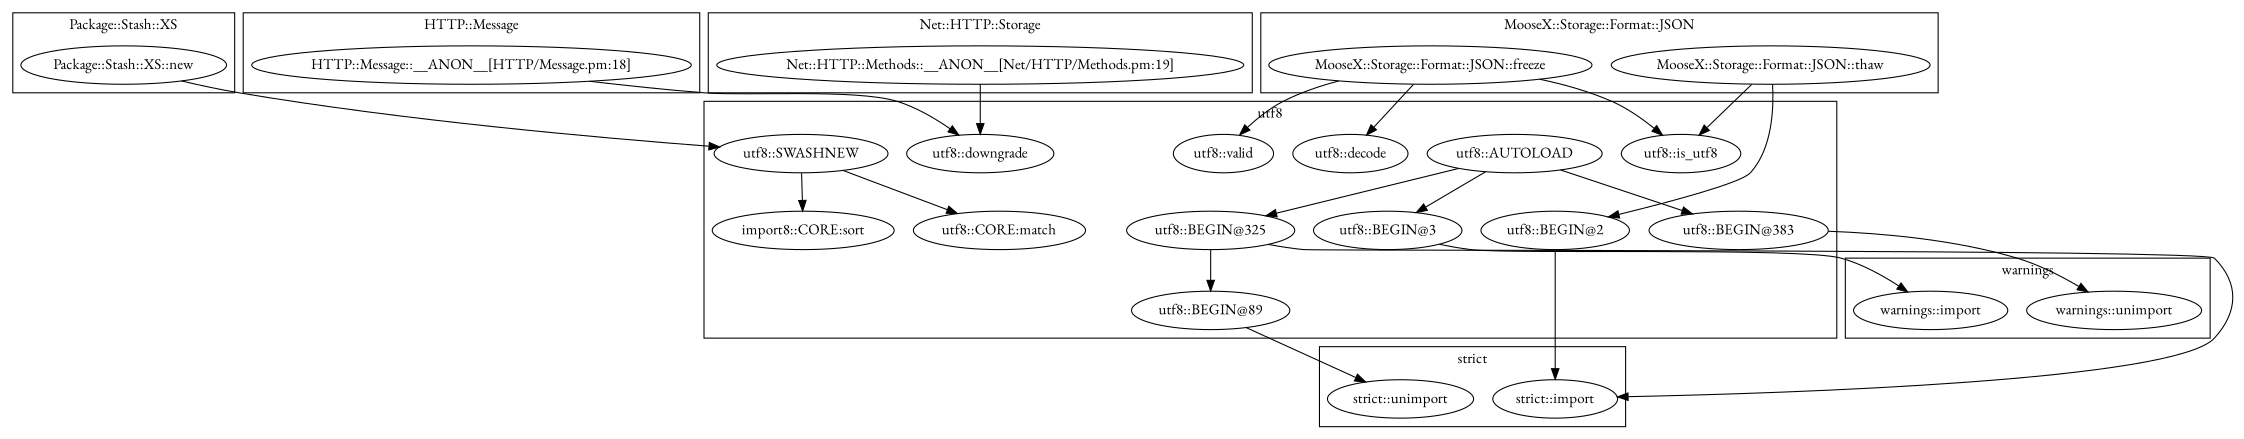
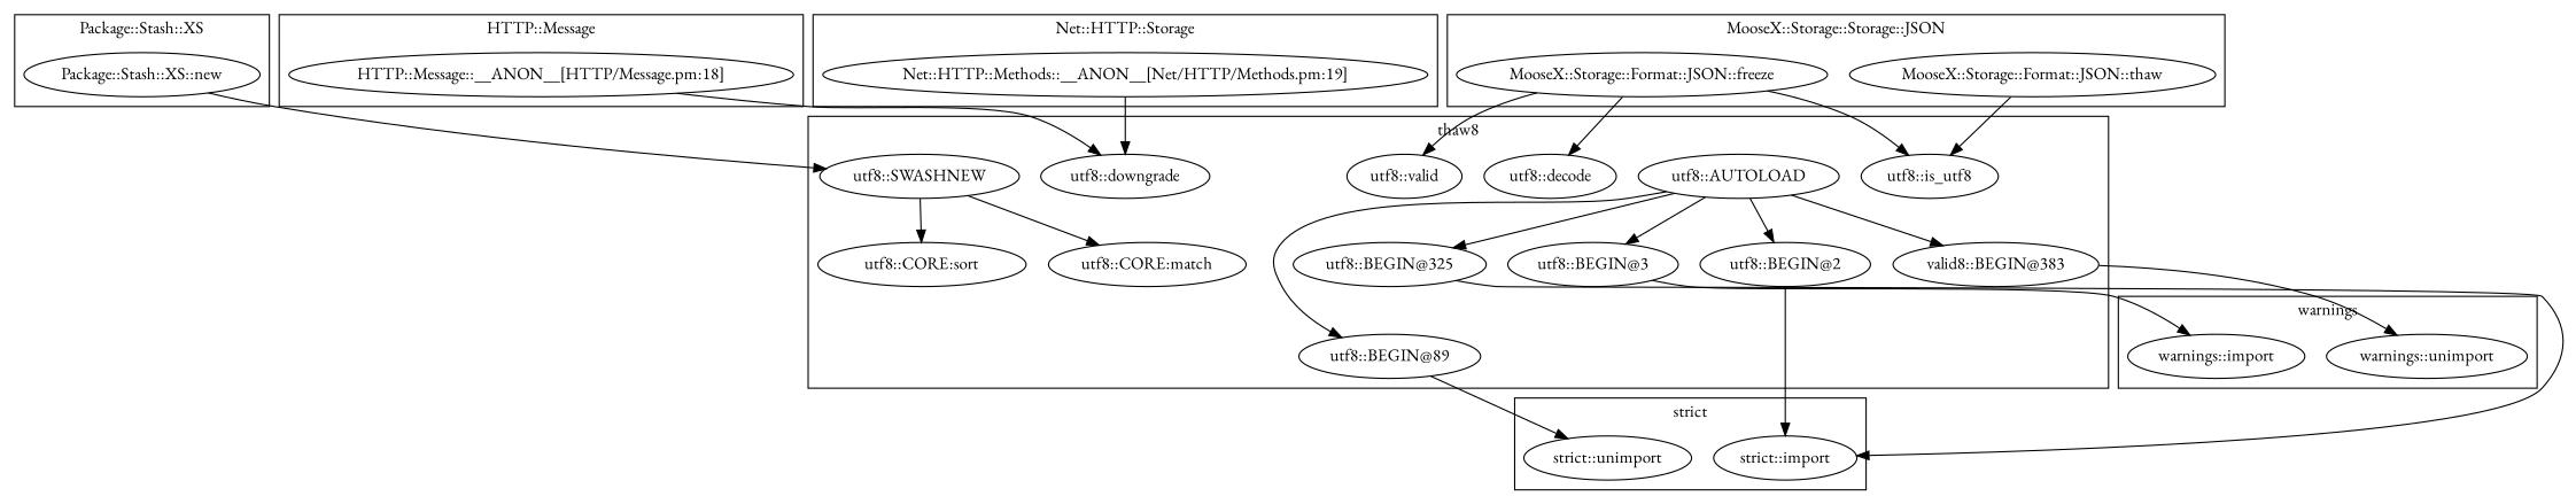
  digraph {
    fontname="EB Garamond"
    node [fontname="EB Garamond"]
    edge [fontname="EB Garamond"]
    "Package::Stash::XS::new"
    "warnings::unimport"
    "warnings::import"
    "MooseX::Storage::Format::JSON::thaw"
    "MooseX::Storage::Format::JSON::freeze"
    "utf8::is_utf8"
    "utf8::AUTOLOAD"
    "utf8::CORE:match"
-   "utf8::CORE:sort" [label="import8::CORE:sort"]
+   "utf8::CORE:sort"
    "utf8::BEGIN@2"
-   "utf8::BEGIN@383"
+   "utf8::BEGIN@383" [label="valid8::BEGIN@383"]
    "utf8::SWASHNEW"
    "utf8::BEGIN@3"
    "utf8::downgrade"
    "utf8::BEGIN@325"
    "utf8::BEGIN@89"
    "utf8::decode"
    "utf8::valid"
    "HTTP::Message::__ANON__[HTTP/Message.pm:18]"
    "strict::import"
    "strict::unimport"
    "Net::HTTP::Methods::__ANON__[Net/HTTP/Methods.pm:19]"
    subgraph cluster_1 {
      label="Package::Stash::XS"
      "Package::Stash::XS::new"
    }
    subgraph cluster_2 {
      label=warnings
      "warnings::unimport"
      "warnings::import"
    }
    subgraph cluster_3 {
-     label="MooseX::Storage::Format::JSON"
+     label="MooseX::Storage::Storage::JSON"
      "MooseX::Storage::Format::JSON::thaw"
      "MooseX::Storage::Format::JSON::freeze"
    }
    subgraph cluster_4 {
-     label=utf8
+     label=thaw8
      "utf8::is_utf8"
      "utf8::AUTOLOAD"
      "utf8::CORE:match"
      "utf8::CORE:sort"
      "utf8::BEGIN@2"
      "utf8::BEGIN@383"
      "utf8::SWASHNEW"
      "utf8::BEGIN@3"
      "utf8::downgrade"
      "utf8::BEGIN@325"
      "utf8::BEGIN@89"
      "utf8::decode"
      "utf8::valid"
    }
    subgraph cluster_5 {
      label="HTTP::Message"
      "HTTP::Message::__ANON__[HTTP/Message.pm:18]"
    }
    subgraph cluster_6 {
      label="strict"
      "strict::import"
      "strict::unimport"
    }
    subgraph cluster_7 {
      label="Net::HTTP::Storage"
      "Net::HTTP::Methods::__ANON__[Net/HTTP/Methods.pm:19]"
    }
    "Package::Stash::XS::new" -> "utf8::SWASHNEW"
    "MooseX::Storage::Format::JSON::thaw" -> "utf8::is_utf8"
    "MooseX::Storage::Format::JSON::freeze" -> "utf8::is_utf8"
    "MooseX::Storage::Format::JSON::freeze" -> "utf8::decode"
    "MooseX::Storage::Format::JSON::freeze" -> "utf8::valid"
-   "MooseX::Storage::Format::JSON::thaw" -> "utf8::BEGIN@2"
+   "utf8::AUTOLOAD" -> "utf8::BEGIN@2"
    "utf8::AUTOLOAD" -> "utf8::BEGIN@383"
    "utf8::AUTOLOAD" -> "utf8::BEGIN@3"
    "utf8::AUTOLOAD" -> "utf8::BEGIN@325"
-   "utf8::BEGIN@325" -> "utf8::BEGIN@89"
+   "utf8::AUTOLOAD" -> "utf8::BEGIN@89"
    "utf8::BEGIN@2" -> "strict::import"
    "utf8::BEGIN@383" -> "warnings::unimport"
    "utf8::SWASHNEW" -> "utf8::CORE:match"
    "utf8::SWASHNEW" -> "utf8::CORE:sort"
    "utf8::BEGIN@3" -> "warnings::import"
    "utf8::BEGIN@325" -> "strict::import"
    "utf8::BEGIN@89" -> "strict::unimport"
    "HTTP::Message::__ANON__[HTTP/Message.pm:18]" -> "utf8::downgrade"
    "Net::HTTP::Methods::__ANON__[Net/HTTP/Methods.pm:19]" -> "utf8::downgrade"
  }
